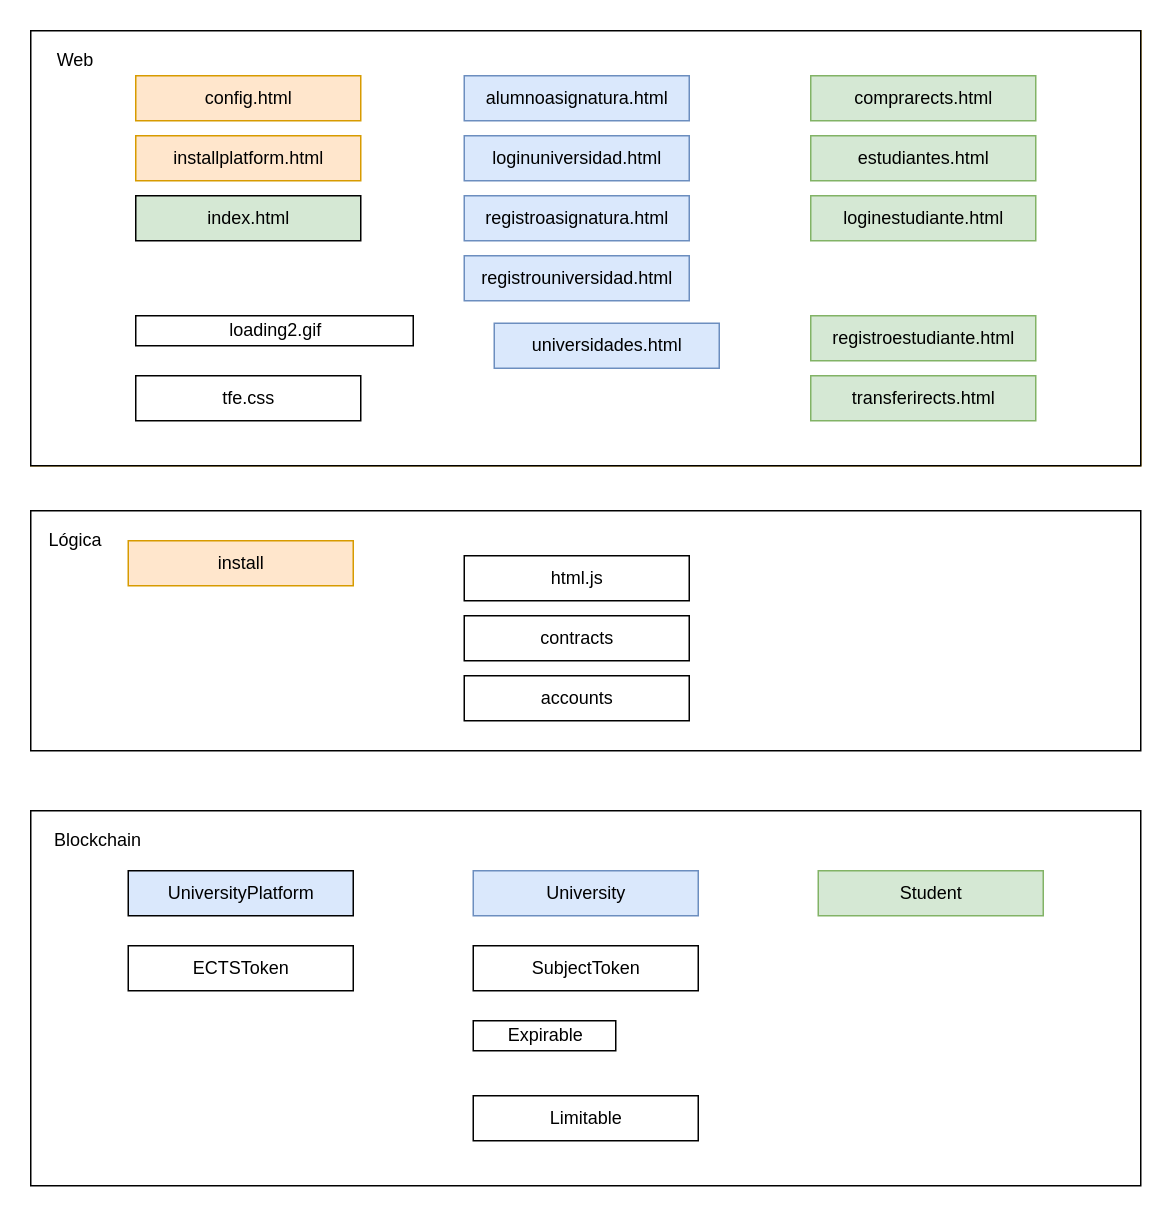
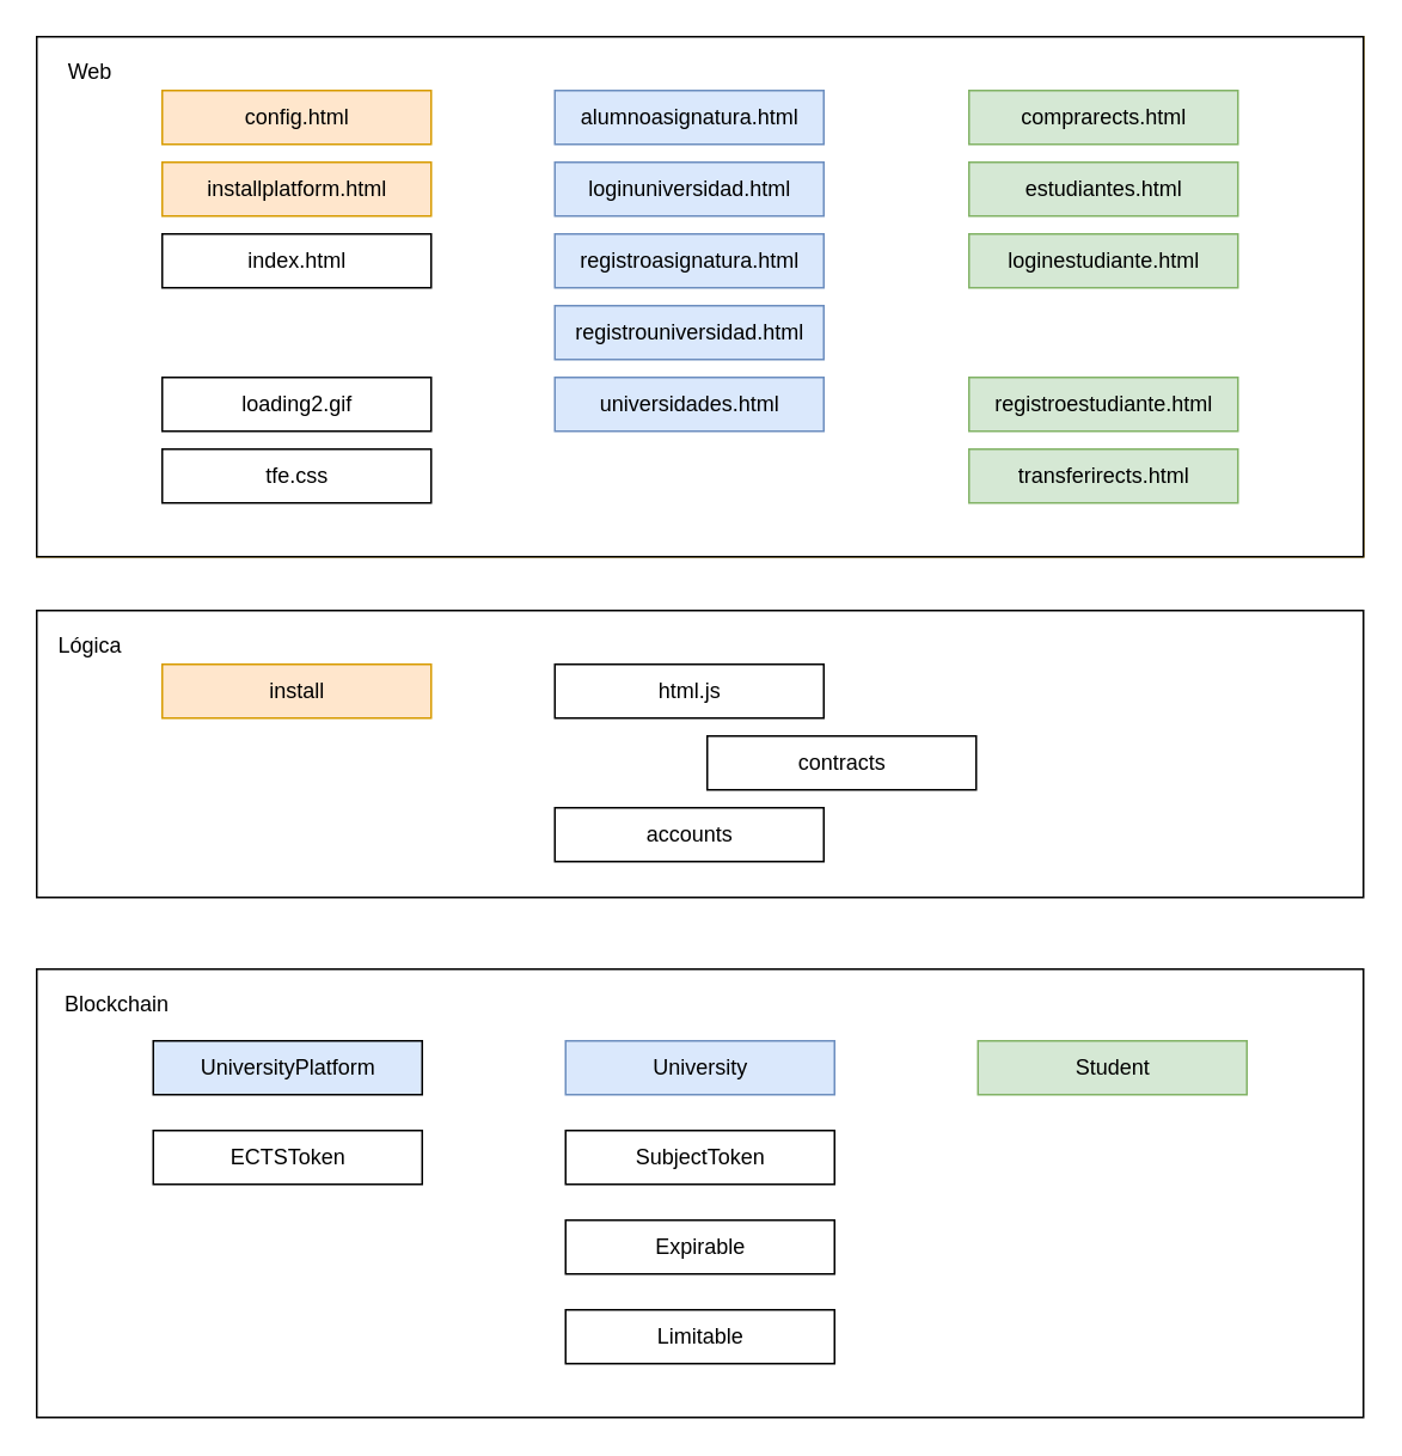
  <mxCell id="0" />
  <mxCell id="1" parent="0" />
  <mxCell id="2" value="" style="group;fillColor=#ffe6cc;strokeColor=#d79b00;" vertex="1" connectable="0" parent="1"><mxGeometry x="20" y="20" width="740" height="290" as="geometry" /></mxCell>
  <mxCell id="3" value="" style="verticalLabelPosition=bottom;verticalAlign=top;html=1;shape=mxgraph.basic.rect;fillColor2=none;strokeWidth=1;size=20;indent=5;" vertex="1" parent="2"><mxGeometry width="740" height="290" as="geometry" /></mxCell>
  <mxCell id="4" value="Web" style="text;html=1;strokeColor=none;fillColor=none;align=center;verticalAlign=middle;whiteSpace=wrap;rounded=0;" vertex="1" parent="2"><mxGeometry x="10" y="10" width="40" height="20" as="geometry" /></mxCell>
  <mxCell id="5" value="alumnoasignatura.html" style="html=1;fillColor=#dae8fc;strokeColor=#6c8ebf;" vertex="1" parent="2"><mxGeometry x="289" y="30" width="150" height="30" as="geometry" /></mxCell>
  <mxCell id="6" value="comprarects.html" style="html=1;fillColor=#d5e8d4;strokeColor=#82b366;" vertex="1" parent="2"><mxGeometry x="520" y="30" width="150" height="30" as="geometry" /></mxCell>
  <mxCell id="7" value="config.html" style="html=1;fillColor=#ffe6cc;strokeColor=#d79b00;" vertex="1" parent="2"><mxGeometry x="70" y="30" width="150" height="30" as="geometry" /></mxCell>
  <mxCell id="8" style="edgeStyle=orthogonalEdgeStyle;rounded=0;orthogonalLoop=1;jettySize=auto;html=1;exitX=0.5;exitY=1;exitDx=0;exitDy=0;" edge="1" parent="2" source="5" target="5"><mxGeometry relative="1" as="geometry" /></mxCell>
  <mxCell id="9" value="estudiantes.html" style="html=1;fillColor=#d5e8d4;strokeColor=#82b366;" vertex="1" parent="2"><mxGeometry x="520" y="70" width="150" height="30" as="geometry" /></mxCell>
- <mxCell id="10" value="index.html" style="html=1;fillColor=#d5e8d4;" vertex="1" parent="2"><mxGeometry x="70" y="110" width="150" height="30" as="geometry" /></mxCell>
+ <mxCell id="10" value="index.html" style="html=1;" vertex="1" parent="2"><mxGeometry x="70" y="110" width="150" height="30" as="geometry" /></mxCell>
  <mxCell id="11" value="installplatform.html" style="html=1;fillColor=#ffe6cc;strokeColor=#d79b00;" vertex="1" parent="2"><mxGeometry x="70" y="70" width="150" height="30" as="geometry" /></mxCell>
- <mxCell id="12" value="loading2.gif" style="html=1;" vertex="1" parent="2"><mxGeometry x="70" y="190" width="185" height="20" as="geometry" /></mxCell>
+ <mxCell id="12" value="loading2.gif" style="html=1;" vertex="1" parent="2"><mxGeometry x="70" y="190" width="150" height="30" as="geometry" /></mxCell>
  <mxCell id="13" value="loginestudiante.html" style="html=1;fillColor=#d5e8d4;strokeColor=#82b366;" vertex="1" parent="2"><mxGeometry x="520" y="110" width="150" height="30" as="geometry" /></mxCell>
  <mxCell id="14" value="loginuniversidad.html" style="html=1;fillColor=#dae8fc;strokeColor=#6c8ebf;" vertex="1" parent="2"><mxGeometry x="289" y="70" width="150" height="30" as="geometry" /></mxCell>
  <mxCell id="15" value="registroasignatura.html" style="html=1;fillColor=#dae8fc;strokeColor=#6c8ebf;" vertex="1" parent="2"><mxGeometry x="289" y="110" width="150" height="30" as="geometry" /></mxCell>
  <mxCell id="16" value="registroestudiante.html" style="html=1;fillColor=#d5e8d4;strokeColor=#82b366;" vertex="1" parent="2"><mxGeometry x="520" y="190" width="150" height="30" as="geometry" /></mxCell>
  <mxCell id="17" value="registrouniversidad.html" style="html=1;fillColor=#dae8fc;strokeColor=#6c8ebf;" vertex="1" parent="2"><mxGeometry x="289" y="150" width="150" height="30" as="geometry" /></mxCell>
  <mxCell id="18" value="tfe.css" style="html=1;" vertex="1" parent="2"><mxGeometry x="70" y="230" width="150" height="30" as="geometry" /></mxCell>
  <mxCell id="19" value="transferirects.html" style="html=1;fillColor=#d5e8d4;strokeColor=#82b366;" vertex="1" parent="2"><mxGeometry x="520" y="230" width="150" height="30" as="geometry" /></mxCell>
- <mxCell id="20" value="universidades.html" style="html=1;fillColor=#dae8fc;strokeColor=#6c8ebf;" vertex="1" parent="2"><mxGeometry x="309" y="195" width="150" height="30" as="geometry" /></mxCell>
+ <mxCell id="20" value="universidades.html" style="html=1;fillColor=#dae8fc;strokeColor=#6c8ebf;" vertex="1" parent="2"><mxGeometry x="289" y="190" width="150" height="30" as="geometry" /></mxCell>
  <mxCell id="21" value="" style="group" vertex="1" connectable="0" parent="1"><mxGeometry x="20" y="340" width="740" height="160" as="geometry" /></mxCell>
  <mxCell id="22" value="" style="group" vertex="1" connectable="0" parent="21"><mxGeometry width="740" height="160" as="geometry" /></mxCell>
  <mxCell id="23" value="" style="verticalLabelPosition=bottom;verticalAlign=top;html=1;shape=mxgraph.basic.rect;fillColor2=none;strokeWidth=1;size=20;indent=5;" vertex="1" parent="22"><mxGeometry width="740" height="160" as="geometry" /></mxCell>
  <mxCell id="24" value="Lógica" style="text;html=1;strokeColor=none;fillColor=none;align=center;verticalAlign=middle;whiteSpace=wrap;rounded=0;" vertex="1" parent="22"><mxGeometry x="10" y="10" width="40" height="20" as="geometry" /></mxCell>
- <mxCell id="25" value="install" style="html=1;fillColor=#ffe6cc;strokeColor=#d79b00;" vertex="1" parent="22"><mxGeometry x="65" y="20" width="150" height="30" as="geometry" /></mxCell>
+ <mxCell id="25" value="install" style="html=1;fillColor=#ffe6cc;strokeColor=#d79b00;" vertex="1" parent="22"><mxGeometry x="70" y="30" width="150" height="30" as="geometry" /></mxCell>
  <mxCell id="26" value="html.js" style="html=1;" vertex="1" parent="22"><mxGeometry x="289" y="30" width="150" height="30" as="geometry" /></mxCell>
- <mxCell id="27" value="contracts" style="html=1;" vertex="1" parent="22"><mxGeometry x="289" y="70" width="150" height="30" as="geometry" /></mxCell>
+ <mxCell id="27" value="contracts" style="html=1;" vertex="1" parent="22"><mxGeometry x="374" y="70" width="150" height="30" as="geometry" /></mxCell>
  <mxCell id="28" value="accounts" style="html=1;" vertex="1" parent="22"><mxGeometry x="289" y="110" width="150" height="30" as="geometry" /></mxCell>
  <mxCell id="29" value="" style="group" vertex="1" connectable="0" parent="1"><mxGeometry x="20" y="540" width="740" height="250" as="geometry" /></mxCell>
  <mxCell id="30" value="" style="group" vertex="1" connectable="0" parent="29"><mxGeometry width="740" height="250" as="geometry" /></mxCell>
  <mxCell id="31" value="" style="verticalLabelPosition=bottom;verticalAlign=top;html=1;shape=mxgraph.basic.rect;fillColor2=none;strokeWidth=1;size=20;indent=5;" vertex="1" parent="30"><mxGeometry width="740" height="250" as="geometry" /></mxCell>
  <mxCell id="32" value="Blockchain" style="text;html=1;strokeColor=none;fillColor=none;align=center;verticalAlign=middle;whiteSpace=wrap;rounded=0;" vertex="1" parent="30"><mxGeometry y="10" width="90" height="20" as="geometry" /></mxCell>
  <mxCell id="33" value="UniversityPlatform" style="html=1;fillColor=#dae8fc;" vertex="1" parent="30"><mxGeometry x="65" y="40" width="150" height="30" as="geometry" /></mxCell>
  <mxCell id="34" value="ECTSToken" style="html=1;" vertex="1" parent="30"><mxGeometry x="65" y="90" width="150" height="30" as="geometry" /></mxCell>
- <mxCell id="35" value="Expirable" style="html=1;" vertex="1" parent="30"><mxGeometry x="295" y="140" width="95" height="20" as="geometry" /></mxCell>
+ <mxCell id="35" value="Expirable" style="html=1;" vertex="1" parent="30"><mxGeometry x="295" y="140" width="150" height="30" as="geometry" /></mxCell>
  <mxCell id="36" value="Limitable" style="html=1;" vertex="1" parent="30"><mxGeometry x="295" y="190" width="150" height="30" as="geometry" /></mxCell>
  <mxCell id="37" value="University" style="html=1;fillColor=#dae8fc;strokeColor=#6c8ebf;" vertex="1" parent="30"><mxGeometry x="295" y="40" width="150" height="30" as="geometry" /></mxCell>
  <mxCell id="38" value="SubjectToken" style="html=1;" vertex="1" parent="30"><mxGeometry x="295" y="90" width="150" height="30" as="geometry" /></mxCell>
  <mxCell id="39" value="Student" style="html=1;fillColor=#d5e8d4;strokeColor=#82b366;" vertex="1" parent="30"><mxGeometry x="525" y="40" width="150" height="30" as="geometry" /></mxCell>
